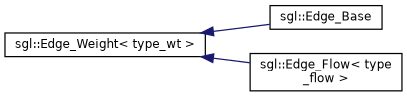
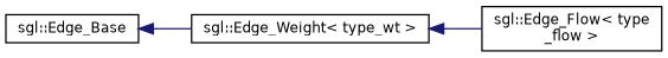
  digraph {
    rankdir=LR
    node [color=black fillcolor=white fontname=Helvetica fontsize=10 shape=record style=filled]
    edge [color=midnightblue dir=back fontname=Helvetica fontsize=10 labelfontname=Helvetica labelfontsize=10 style=solid]
    n1 [height=0.2 label="sgl::Edge_Base" width=0.4]
    n2 [height=0.2 label="sgl::Edge_Weight\< type_wt \>" width=0.4]
    n3 [height=0.2 label="sgl::Edge_Flow\< type\l_flow \>" width=0.4]
-   n2 -> n1
+   n1 -> n2
    n2 -> n3
  }
